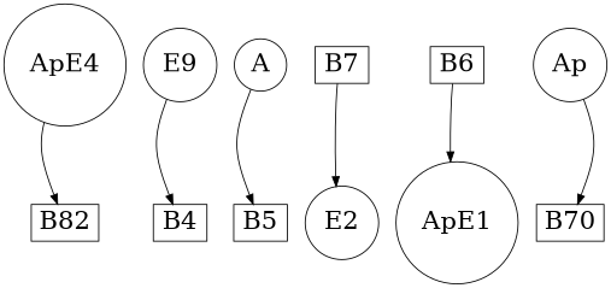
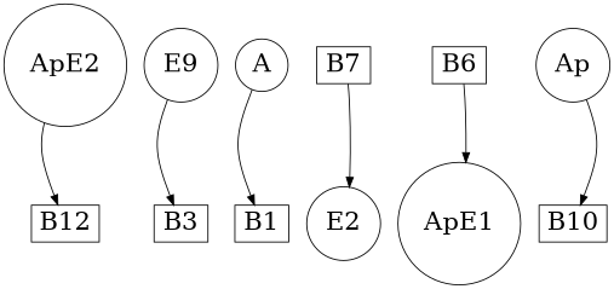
  strict digraph {
    remincross=true
    splines=curved
    node [fontsize=26 shape=box]
-   B12 [label=B82]
-   ApE2 [shape=circle label=ApE4]
+   B12
+   ApE2 [shape=circle]
    n3 [label=E9 shape=circle]
-   B4
-   B1 [label=B5]
+   B4 [label=B3]
+   B1
    A [shape=circle]
    B7
    E2 [shape=circle]
    B6
    ApE1 [shape=circle]
-   B10 [label=B70]
+   B10
    Ap [shape=circle]
    ApE2 -> B12
    n3 -> B4
    A -> B1
-   E2 -> B7
-   ApE1 -> B6
+   B7 -> E2
+   B6 -> ApE1
    Ap -> B10
  }
